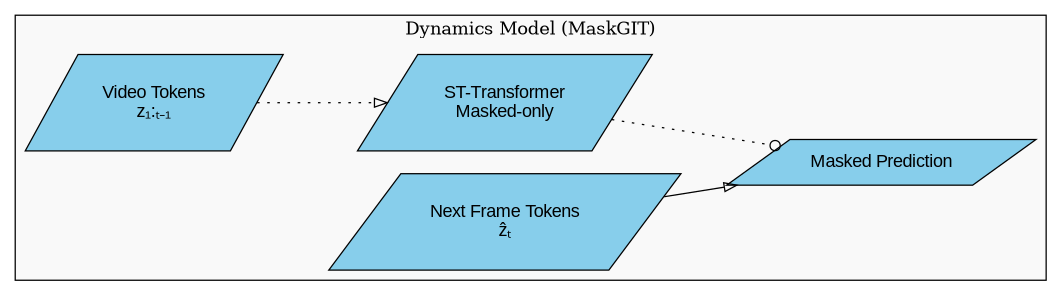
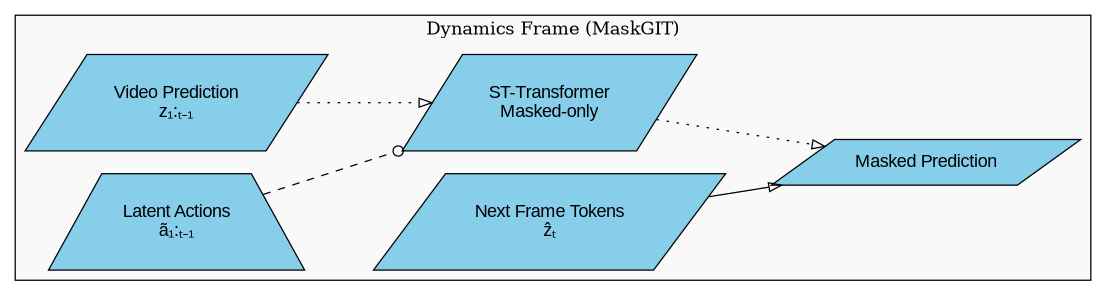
  digraph {
    rankdir=LR
    node [fillcolor=skyblue fontname=Arial shape=parallelogram style=filled]
    edge [arrowhead=onormal style=dotted]
-   n1 [label="Video Tokens\nz₁:ₜ₋₁"]
+   n1 [label="Video Prediction\nz₁:ₜ₋₁"]
    n2 [label="ST-Transformer\nMasked-only"]
+   n3 [label="Latent Actions\nã₁:ₜ₋₁" shape=trapezium]
    n4 [label="Masked Prediction"]
    n5 [label="Next Frame Tokens\nẑₜ"]
    subgraph cluster_1 {
      fillcolor="#f9f9f9"
-     label="Dynamics Model (MaskGIT)"
+     label="Dynamics Frame (MaskGIT)"
      style=filled
      n1
      n2
+     n3
      n4
      n5
    }
    n1 -> n2
-   n2 -> n4 [arrowhead=odot]
+   n2 -> n4
+   n3 -> n2 [arrowhead=odot style=dashed]
    n5 -> n4 [style=solid]
  }
